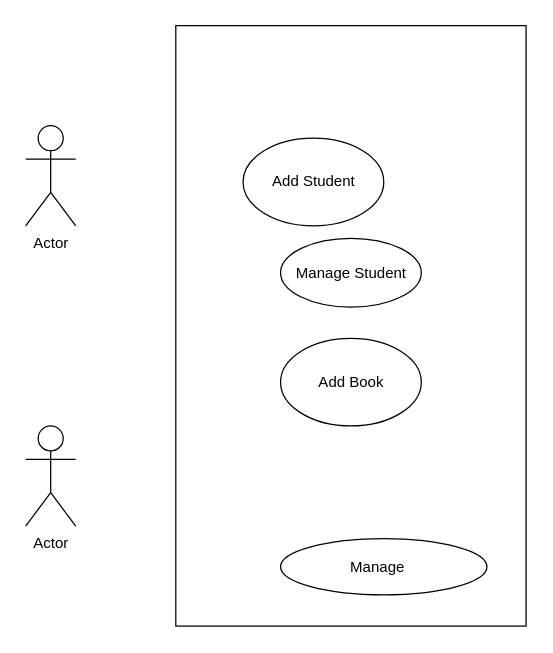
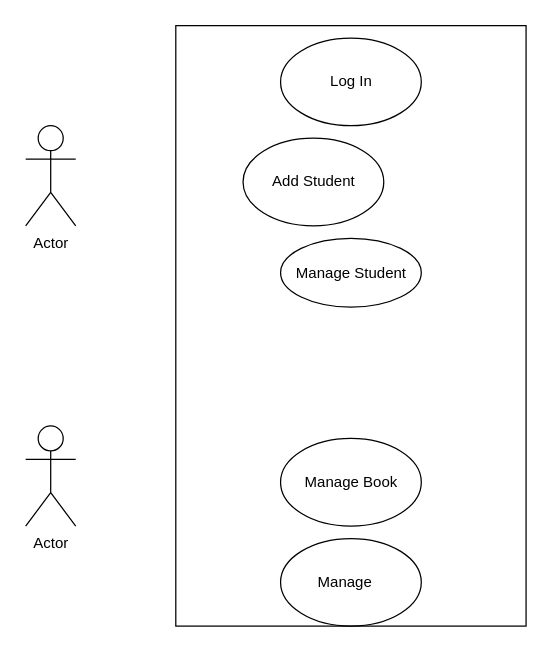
  <mxCell id="0" />
  <mxCell id="1" parent="0" />
  <mxCell id="2" value="Actor" style="shape=umlActor;verticalLabelPosition=bottom;verticalAlign=top;html=1;outlineConnect=0;" vertex="1" parent="1"><mxGeometry x="20" y="100" width="40" height="80" as="geometry" /></mxCell>
  <mxCell id="3" value="Actor" style="shape=umlActor;verticalLabelPosition=bottom;verticalAlign=top;html=1;outlineConnect=0;" vertex="1" parent="1"><mxGeometry x="20" y="340" width="40" height="80" as="geometry" /></mxCell>
  <mxCell id="4" value="" style="rounded=0;whiteSpace=wrap;html=1;fillColor=none;" vertex="1" parent="1"><mxGeometry x="140" y="20" width="280" height="480" as="geometry" /></mxCell>
+ <mxCell id="5" value="Log In" style="ellipse;whiteSpace=wrap;html=1;fillColor=none;" vertex="1" parent="1"><mxGeometry x="223.75" y="30" width="112.5" height="70" as="geometry" /></mxCell>
  <mxCell id="6" value="Add Student" style="ellipse;whiteSpace=wrap;html=1;fillColor=none;" vertex="1" parent="1"><mxGeometry x="193.75" y="110" width="112.5" height="70" as="geometry" /></mxCell>
  <mxCell id="7" value="Manage Student" style="ellipse;whiteSpace=wrap;html=1;fillColor=none;" vertex="1" parent="1"><mxGeometry x="223.75" y="190" width="112.5" height="55" as="geometry" /></mxCell>
- <mxCell id="8" value="Add Book" style="ellipse;whiteSpace=wrap;html=1;fillColor=none;" vertex="1" parent="1"><mxGeometry x="223.75" y="270" width="112.5" height="70" as="geometry" /></mxCell>
- <mxCell id="10" value="Manage&lt;span style=&quot;white-space: pre;&quot;&gt;&#09;&lt;/span&gt;" style="ellipse;whiteSpace=wrap;html=1;fillColor=none;" vertex="1" parent="1"><mxGeometry x="223.75" y="430" width="165" height="45" as="geometry" /></mxCell>
+ <mxCell id="9" value="Manage Book" style="ellipse;whiteSpace=wrap;html=1;fillColor=none;" vertex="1" parent="1"><mxGeometry x="223.75" y="350" width="112.5" height="70" as="geometry" /></mxCell>
+ <mxCell id="10" value="Manage&lt;span style=&quot;white-space: pre;&quot;&gt;&#09;&lt;/span&gt;" style="ellipse;whiteSpace=wrap;html=1;fillColor=none;" vertex="1" parent="1"><mxGeometry x="223.75" y="430" width="112.5" height="70" as="geometry" /></mxCell>
